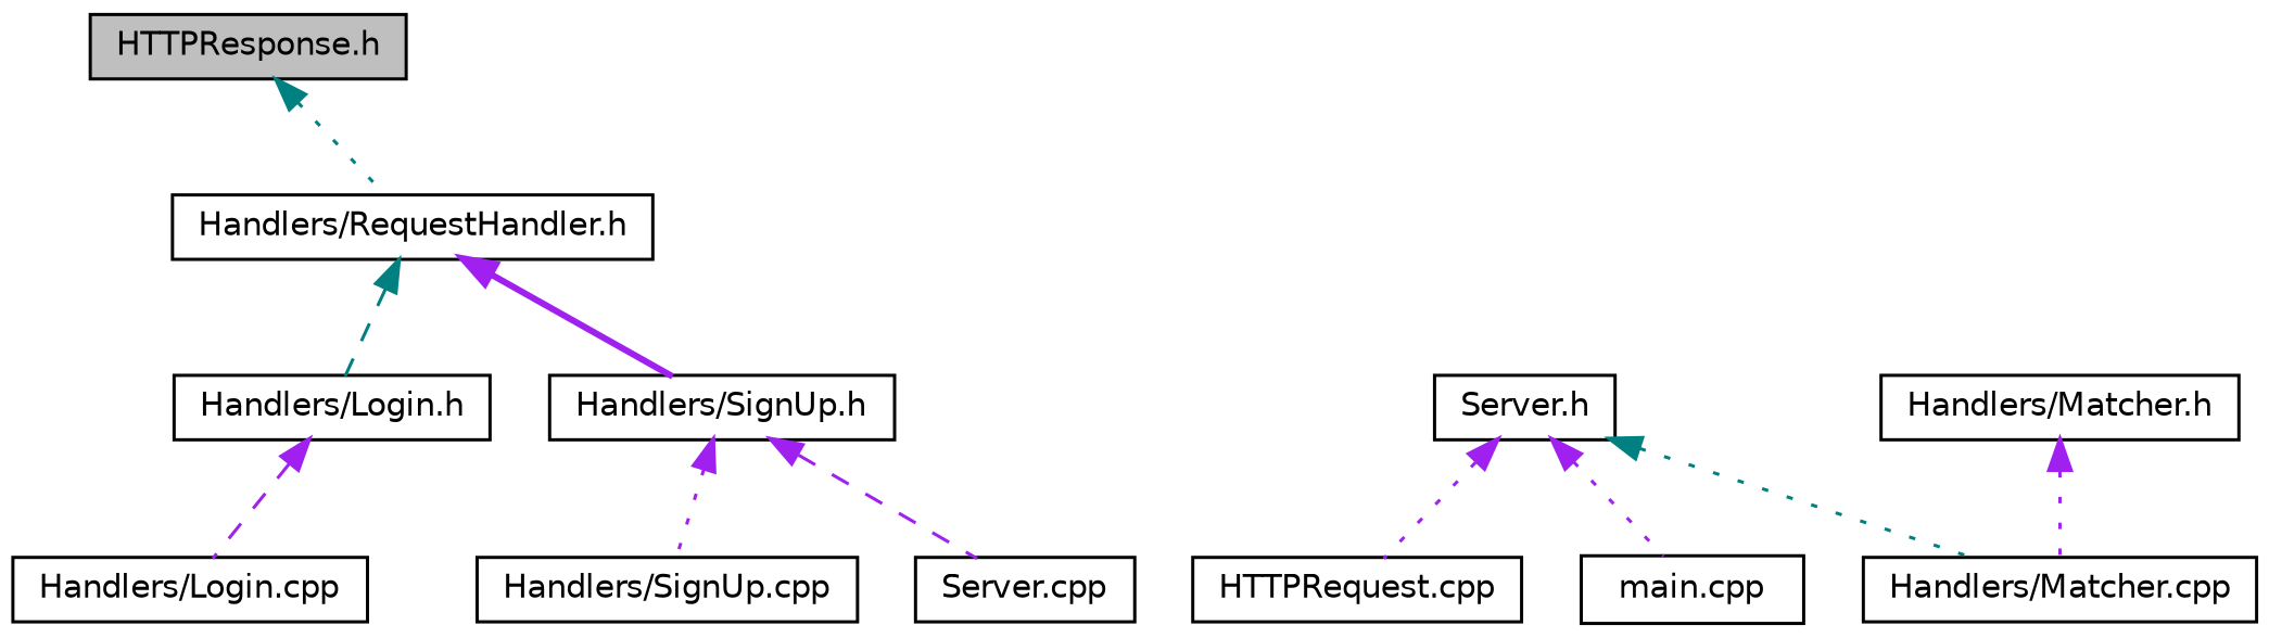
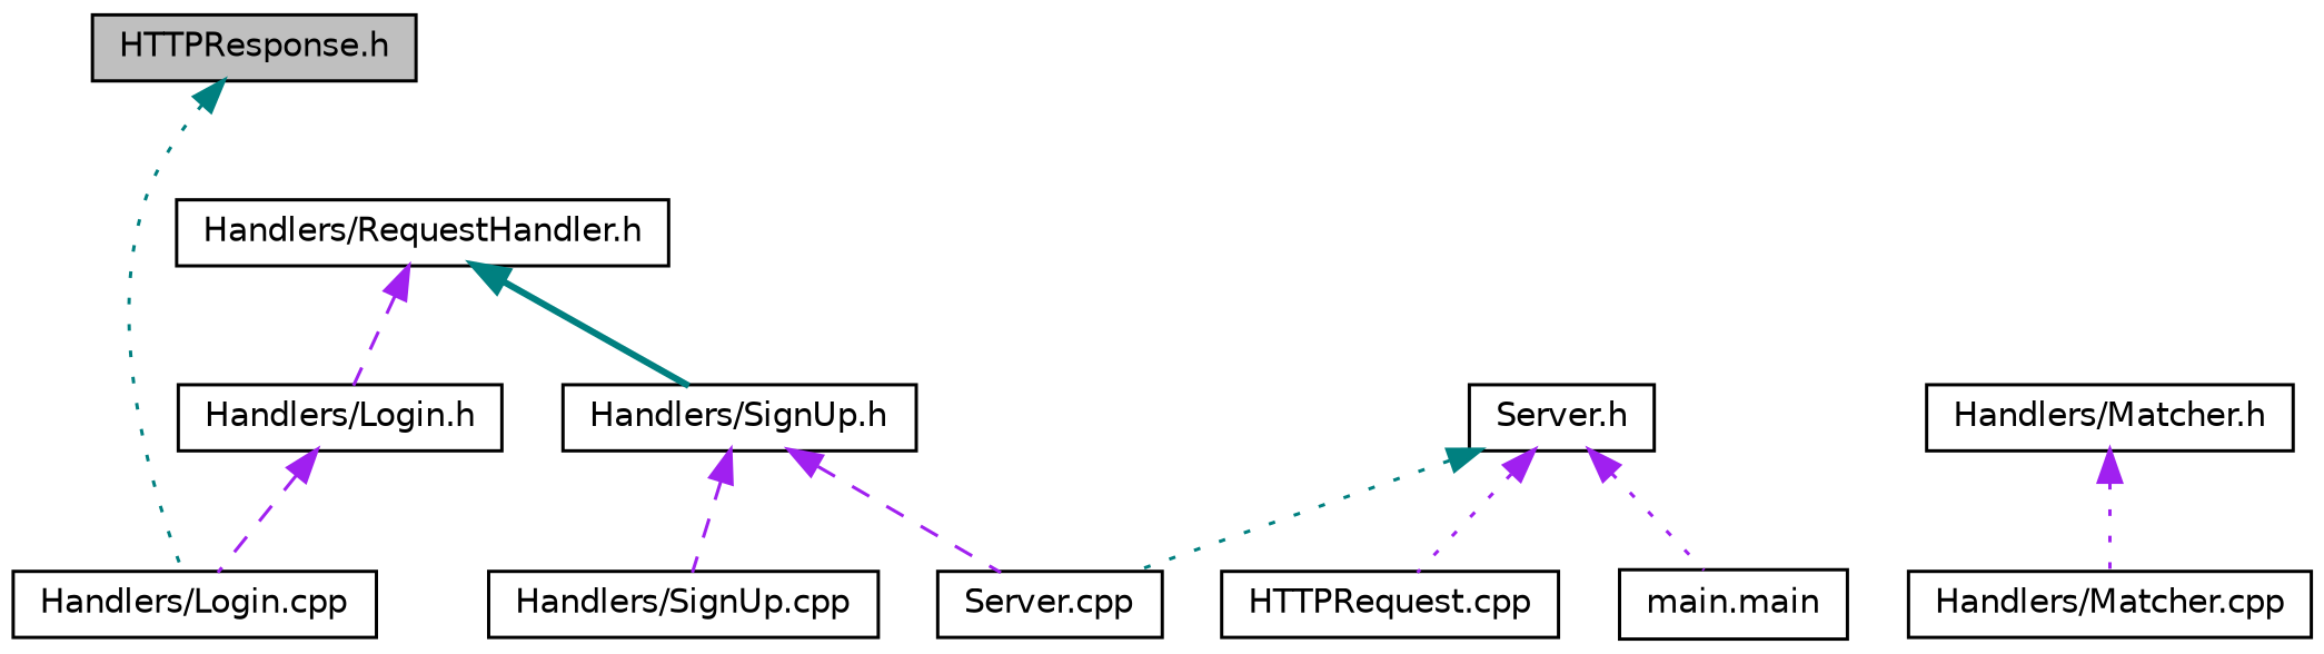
  digraph {
    node [color=black fillcolor=white fontname=Helvetica fontsize=10 shape=record style=filled]
    edge [color=purple dir=back fontname=Helvetica fontsize=10 labelfontname=Helvetica labelfontsize=10 style=dotted]
    n1 [fillcolor=grey75 fontcolor=black height=0.2 label="HTTPResponse.h" width=0.4]
    n2 [height=0.2 label="Handlers/RequestHandler.h" width=0.4]
    n3 [height=0.2 label="Handlers/Login.h" width=0.4]
    n4 [height=0.2 label="Handlers/SignUp.h" width=0.4]
    n5 [height=0.2 label="Handlers/Login.cpp" width=0.4]
    n6 [height=0.2 label="Handlers/Matcher.h" width=0.4]
    n7 [height=0.2 label="Handlers/Matcher.cpp" width=0.4]
    n8 [height=0.2 label="Server.cpp" width=0.4]
    n9 [height=0.2 label="Handlers/SignUp.cpp" width=0.4]
    n10 [height=0.2 label="Server.h" width=0.4]
    n11 [height=0.2 label="HTTPRequest.cpp" width=0.4]
-   n12 [height=0.2 label="main.cpp" width=0.4]
-   n1 -> n2 [color=teal]
-   n2 -> n3 [color=teal style=dashed]
-   n2 -> n4 [style=bold]
+   n12 [height=0.2 label="main.main" width=0.4]
+   n1 -> n5 [color=teal]
+   n2 -> n3 [style=dashed]
+   n2 -> n4 [color=teal style=bold]
    n3 -> n5 [style=dashed]
    n4 -> n8 [style=dashed]
-   n4 -> n9
+   n4 -> n9 [style=dashed]
    n6 -> n7
-   n10 -> n7 [color=teal]
+   n10 -> n8 [color=teal]
    n10 -> n11
    n10 -> n12
  }
